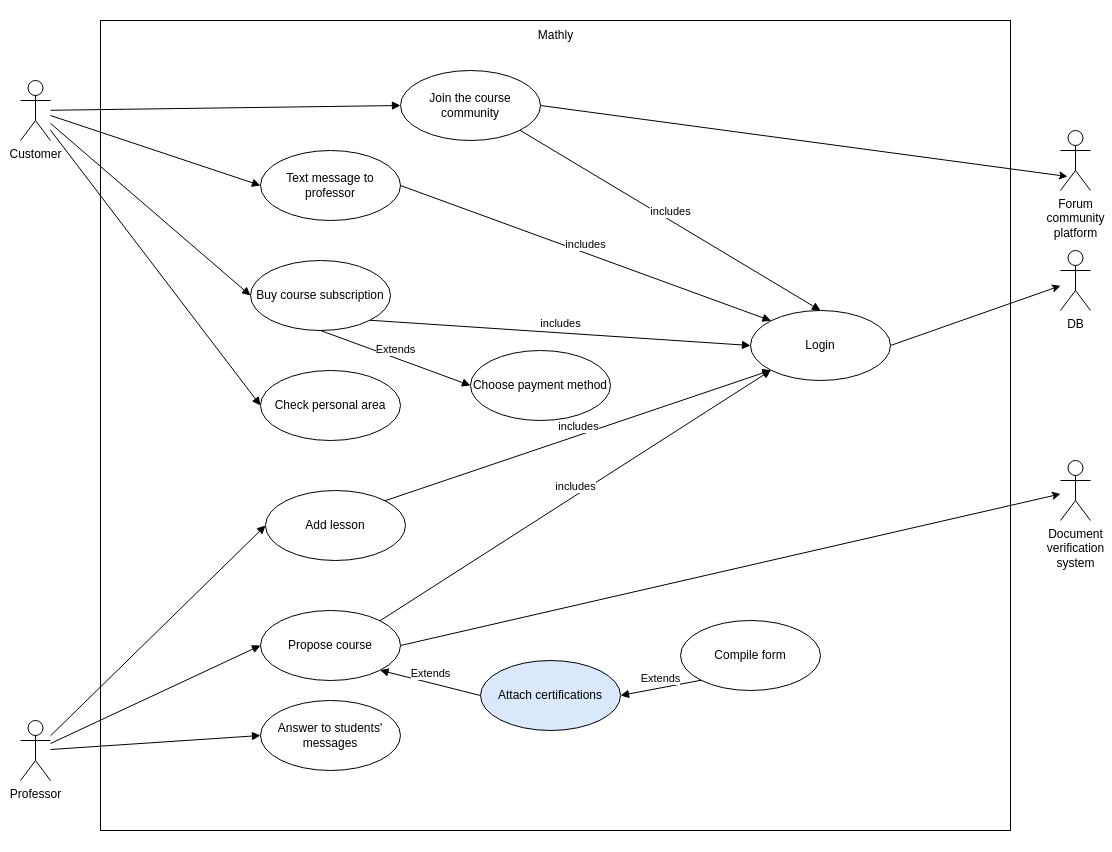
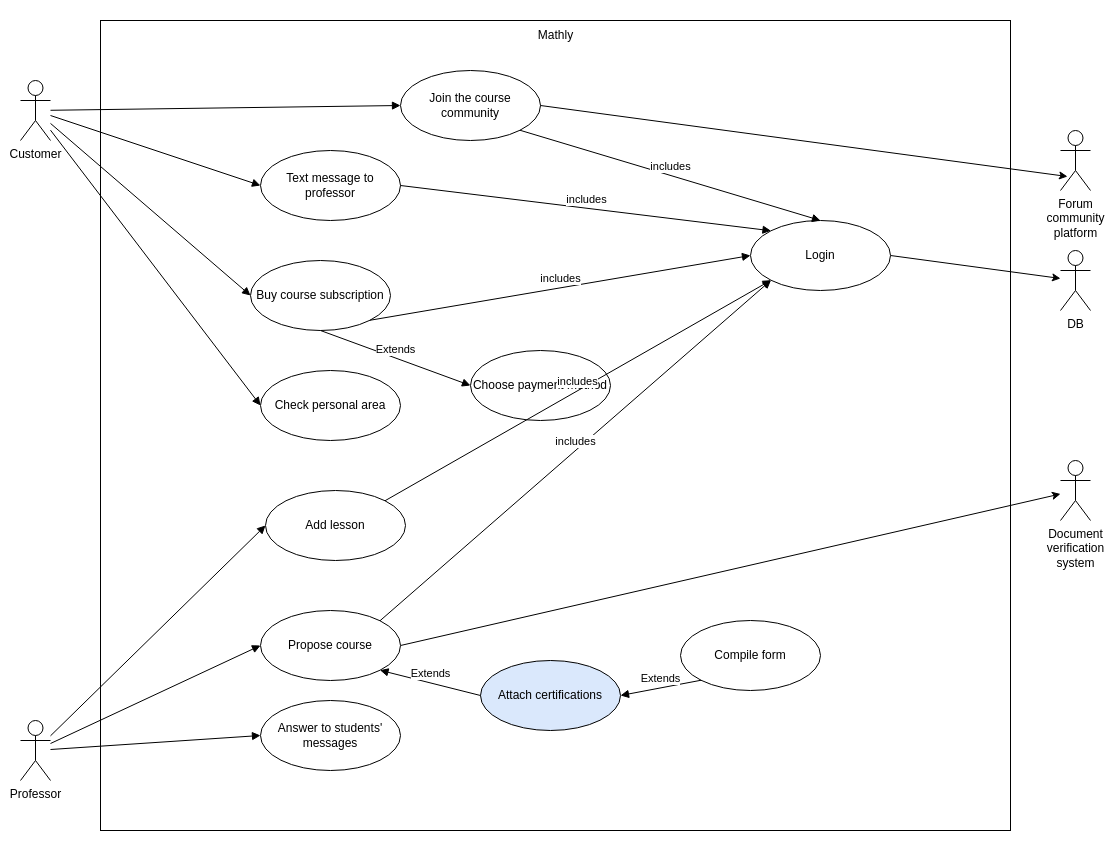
  <mxCell id="0" />
  <mxCell id="1" parent="0" />
  <mxCell id="2" value="" style="rounded=0;whiteSpace=wrap;html=1;" vertex="1" parent="1"><mxGeometry x="100" y="20" width="910" height="810" as="geometry" /></mxCell>
  <mxCell id="3" value="Customer" style="shape=umlActor;verticalLabelPosition=bottom;verticalAlign=top;html=1;outlineConnect=0;" vertex="1" parent="1"><mxGeometry x="20" y="80" width="30" height="60" as="geometry" /></mxCell>
  <mxCell id="4" value="Mathly" style="text;html=1;align=center;verticalAlign=middle;resizable=0;points=[];autosize=1;strokeColor=none;fillColor=none;" vertex="1" parent="1"><mxGeometry x="525" y="20" width="60" height="30" as="geometry" /></mxCell>
  <mxCell id="5" value="Professor&lt;br&gt;" style="shape=umlActor;verticalLabelPosition=bottom;verticalAlign=top;html=1;outlineConnect=0;" vertex="1" parent="1"><mxGeometry x="20" y="720" width="30" height="60" as="geometry" /></mxCell>
  <mxCell id="6" value="DB" style="shape=umlActor;verticalLabelPosition=bottom;verticalAlign=top;html=1;outlineConnect=0;" vertex="1" parent="1"><mxGeometry x="1060" y="250" width="30" height="60" as="geometry" /></mxCell>
  <mxCell id="7" value="Document&lt;br&gt;verification&lt;br&gt;system" style="shape=umlActor;verticalLabelPosition=bottom;verticalAlign=top;html=1;outlineConnect=0;" vertex="1" parent="1"><mxGeometry x="1060" y="460" width="30" height="60" as="geometry" /></mxCell>
  <mxCell id="8" value="Buy course subscription" style="ellipse;whiteSpace=wrap;html=1;" vertex="1" parent="1"><mxGeometry x="250" y="260" width="140" height="70" as="geometry" /></mxCell>
  <mxCell id="9" value="Choose payment method" style="ellipse;whiteSpace=wrap;html=1;" vertex="1" parent="1"><mxGeometry x="470" y="350" width="140" height="70" as="geometry" /></mxCell>
  <mxCell id="10" value="Extends" style="html=1;verticalAlign=bottom;endArrow=block;curved=0;rounded=0;exitX=0.5;exitY=1;exitDx=0;exitDy=0;entryX=0;entryY=0.5;entryDx=0;entryDy=0;" edge="1" parent="1" source="8" target="9"><mxGeometry width="80" relative="1" as="geometry"><mxPoint x="420" y="100" as="sourcePoint" /><mxPoint x="500" y="100" as="targetPoint" /></mxGeometry></mxCell>
  <mxCell id="11" value="" style="html=1;verticalAlign=bottom;endArrow=block;curved=0;rounded=0;entryX=0;entryY=0.5;entryDx=0;entryDy=0;" edge="1" parent="1" source="3" target="8"><mxGeometry width="80" relative="1" as="geometry"><mxPoint x="160" y="120" as="sourcePoint" /><mxPoint x="240" y="120" as="targetPoint" /></mxGeometry></mxCell>
  <mxCell id="12" value="Text message to professor" style="ellipse;whiteSpace=wrap;html=1;" vertex="1" parent="1"><mxGeometry x="260" y="150" width="140" height="70" as="geometry" /></mxCell>
  <mxCell id="13" style="rounded=0;orthogonalLoop=1;jettySize=auto;html=1;exitX=1;exitY=0.5;exitDx=0;exitDy=0;" edge="1" parent="1" source="14" target="7"><mxGeometry relative="1" as="geometry" /></mxCell>
  <mxCell id="14" value="Propose course" style="ellipse;whiteSpace=wrap;html=1;" vertex="1" parent="1"><mxGeometry x="260" y="610" width="140" height="70" as="geometry" /></mxCell>
  <mxCell id="15" value="Compile form" style="ellipse;whiteSpace=wrap;html=1;" vertex="1" parent="1"><mxGeometry x="680" y="620" width="140" height="70" as="geometry" /></mxCell>
  <mxCell id="16" value="Attach certifications" style="ellipse;whiteSpace=wrap;html=1;fillColor=#dae8fc;" vertex="1" parent="1"><mxGeometry x="480" y="660" width="140" height="70" as="geometry" /></mxCell>
  <mxCell id="17" value="Extends" style="html=1;verticalAlign=bottom;endArrow=block;curved=0;rounded=0;exitX=0;exitY=1;exitDx=0;exitDy=0;entryX=1;entryY=0.5;entryDx=0;entryDy=0;" edge="1" parent="1" source="15" target="16"><mxGeometry width="80" relative="1" as="geometry"><mxPoint x="410" y="105" as="sourcePoint" /><mxPoint x="580" y="85" as="targetPoint" /></mxGeometry></mxCell>
  <mxCell id="18" value="Extends" style="html=1;verticalAlign=bottom;endArrow=block;curved=0;rounded=0;exitX=0;exitY=0.5;exitDx=0;exitDy=0;entryX=1;entryY=1;entryDx=0;entryDy=0;" edge="1" parent="1" source="16" target="14"><mxGeometry width="80" relative="1" as="geometry"><mxPoint x="691" y="530" as="sourcePoint" /><mxPoint x="654" y="630" as="targetPoint" /></mxGeometry></mxCell>
  <mxCell id="19" value="Add lesson" style="ellipse;whiteSpace=wrap;html=1;" vertex="1" parent="1"><mxGeometry x="265" y="490" width="140" height="70" as="geometry" /></mxCell>
  <mxCell id="20" value="Forum&lt;br&gt;community&lt;br&gt;platform" style="shape=umlActor;verticalLabelPosition=bottom;verticalAlign=top;html=1;" vertex="1" parent="1"><mxGeometry x="1060" y="130" width="30" height="60" as="geometry" /></mxCell>
  <mxCell id="21" value="Join the course community" style="ellipse;whiteSpace=wrap;html=1;" vertex="1" parent="1"><mxGeometry x="400" y="70" width="140" height="70" as="geometry" /></mxCell>
  <mxCell id="22" style="rounded=0;orthogonalLoop=1;jettySize=auto;html=1;exitX=1;exitY=0.5;exitDx=0;exitDy=0;" edge="1" parent="1" source="23" target="6"><mxGeometry relative="1" as="geometry" /></mxCell>
- <mxCell id="23" value="Login" style="ellipse;whiteSpace=wrap;html=1;" vertex="1" parent="1"><mxGeometry x="750" y="310" width="140" height="70" as="geometry" /></mxCell>
+ <mxCell id="23" value="Login" style="ellipse;whiteSpace=wrap;html=1;" vertex="1" parent="1"><mxGeometry x="750" y="220" width="140" height="70" as="geometry" /></mxCell>
  <mxCell id="24" value="includes" style="html=1;verticalAlign=bottom;endArrow=block;curved=0;rounded=0;exitX=1;exitY=1;exitDx=0;exitDy=0;entryX=0;entryY=0.5;entryDx=0;entryDy=0;" edge="1" parent="1" source="8" target="23"><mxGeometry width="80" relative="1" as="geometry"><mxPoint x="480" y="200" as="sourcePoint" /><mxPoint x="560" y="200" as="targetPoint" /></mxGeometry></mxCell>
  <mxCell id="25" value="includes" style="html=1;verticalAlign=bottom;endArrow=block;curved=0;rounded=0;exitX=1;exitY=0.5;exitDx=0;exitDy=0;entryX=0;entryY=0;entryDx=0;entryDy=0;" edge="1" parent="1" source="12" target="23"><mxGeometry width="80" relative="1" as="geometry"><mxPoint x="389" y="130" as="sourcePoint" /><mxPoint x="630" y="370" as="targetPoint" /></mxGeometry></mxCell>
  <mxCell id="26" value="includes" style="html=1;verticalAlign=bottom;endArrow=block;curved=0;rounded=0;exitX=1;exitY=1;exitDx=0;exitDy=0;entryX=0.5;entryY=0;entryDx=0;entryDy=0;" edge="1" parent="1" source="21" target="23"><mxGeometry width="80" relative="1" as="geometry"><mxPoint x="410" y="195" as="sourcePoint" /><mxPoint x="630" y="370" as="targetPoint" /></mxGeometry></mxCell>
  <mxCell id="27" value="includes" style="html=1;verticalAlign=bottom;endArrow=block;curved=0;rounded=0;exitX=1;exitY=0;exitDx=0;exitDy=0;entryX=0;entryY=1;entryDx=0;entryDy=0;" edge="1" parent="1" source="19" target="23"><mxGeometry width="80" relative="1" as="geometry"><mxPoint x="410" y="285" as="sourcePoint" /><mxPoint x="630" y="370" as="targetPoint" /></mxGeometry></mxCell>
  <mxCell id="28" value="includes" style="html=1;verticalAlign=bottom;endArrow=block;curved=0;rounded=0;exitX=1;exitY=0;exitDx=0;exitDy=0;entryX=0;entryY=1;entryDx=0;entryDy=0;" edge="1" parent="1" source="14" target="23"><mxGeometry width="80" relative="1" as="geometry"><mxPoint x="410" y="575" as="sourcePoint" /><mxPoint x="581" y="430" as="targetPoint" /></mxGeometry></mxCell>
  <mxCell id="29" value="Check personal area" style="ellipse;whiteSpace=wrap;html=1;" vertex="1" parent="1"><mxGeometry x="260" y="370" width="140" height="70" as="geometry" /></mxCell>
  <mxCell id="30" value="" style="html=1;verticalAlign=bottom;endArrow=block;curved=0;rounded=0;entryX=0;entryY=0.5;entryDx=0;entryDy=0;" edge="1" parent="1" source="3" target="12"><mxGeometry width="80" relative="1" as="geometry"><mxPoint x="60" y="119" as="sourcePoint" /><mxPoint x="270" y="105" as="targetPoint" /></mxGeometry></mxCell>
  <mxCell id="31" value="" style="html=1;verticalAlign=bottom;endArrow=block;curved=0;rounded=0;entryX=0;entryY=0.5;entryDx=0;entryDy=0;" edge="1" parent="1" source="3" target="21"><mxGeometry width="80" relative="1" as="geometry"><mxPoint x="60" y="125" as="sourcePoint" /><mxPoint x="270" y="195" as="targetPoint" /></mxGeometry></mxCell>
  <mxCell id="32" value="" style="html=1;verticalAlign=bottom;endArrow=block;curved=0;rounded=0;entryX=0;entryY=0.5;entryDx=0;entryDy=0;" edge="1" parent="1" source="3" target="29"><mxGeometry width="80" relative="1" as="geometry"><mxPoint x="60" y="131" as="sourcePoint" /><mxPoint x="270" y="285" as="targetPoint" /></mxGeometry></mxCell>
  <mxCell id="33" value="" style="html=1;verticalAlign=bottom;endArrow=block;curved=0;rounded=0;entryX=0;entryY=0.5;entryDx=0;entryDy=0;" edge="1" parent="1" source="5" target="19"><mxGeometry width="80" relative="1" as="geometry"><mxPoint x="60" y="140" as="sourcePoint" /><mxPoint x="270" y="415" as="targetPoint" /></mxGeometry></mxCell>
  <mxCell id="34" value="" style="html=1;verticalAlign=bottom;endArrow=block;curved=0;rounded=0;entryX=0;entryY=0.5;entryDx=0;entryDy=0;" edge="1" parent="1" source="5" target="14"><mxGeometry width="80" relative="1" as="geometry"><mxPoint x="60" y="748" as="sourcePoint" /><mxPoint x="270" y="575" as="targetPoint" /></mxGeometry></mxCell>
  <mxCell id="35" value="Answer to students' messages" style="ellipse;whiteSpace=wrap;html=1;" vertex="1" parent="1"><mxGeometry x="260" y="700" width="140" height="70" as="geometry" /></mxCell>
  <mxCell id="36" value="" style="html=1;verticalAlign=bottom;endArrow=block;curved=0;rounded=0;entryX=0;entryY=0.5;entryDx=0;entryDy=0;" edge="1" parent="1" source="5" target="35"><mxGeometry width="80" relative="1" as="geometry"><mxPoint x="60" y="753" as="sourcePoint" /><mxPoint x="270" y="655" as="targetPoint" /></mxGeometry></mxCell>
  <mxCell id="37" style="rounded=0;orthogonalLoop=1;jettySize=auto;html=1;exitX=1;exitY=0.5;exitDx=0;exitDy=0;entryX=0.233;entryY=0.767;entryDx=0;entryDy=0;entryPerimeter=0;" edge="1" parent="1" source="21" target="20"><mxGeometry relative="1" as="geometry" /></mxCell>
